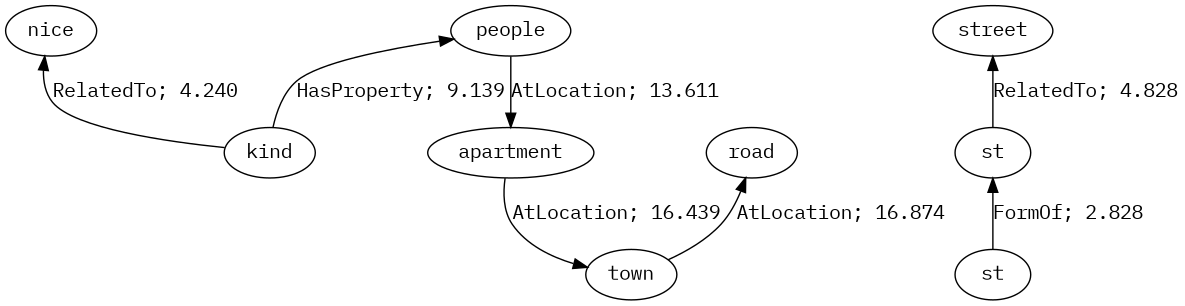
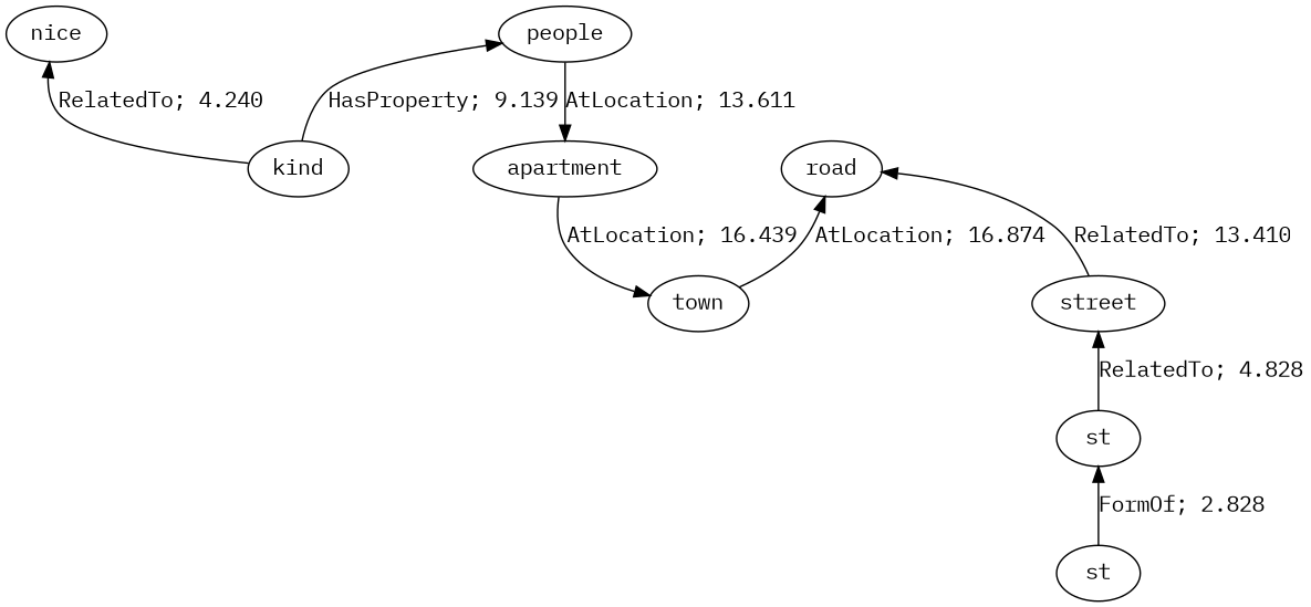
  digraph {
    fontname="IBM Plex Mono"
    node [fontname="IBM Plex Mono"]
    edge [dir=back fontname="IBM Plex Mono"]
    n1 [label=nice]
    n2 [label=kind]
    n3 [label=people]
    n4 [label=apartment]
    n5 [label=town]
    n6 [label=road]
    n7 [label=street]
    n8 [label=st]
    n9 [label=st]
    n1 -> n2 [label="RelatedTo; 4.240" weight=4.240]
    n3 -> n2 [label="HasProperty; 9.139" weight=9.139]
    n3 -> n4 [dir=forward label="AtLocation; 13.611" weight=13.611]
    n4 -> n5 [dir=forward label="AtLocation; 16.439" weight=16.439]
    n6 -> n5 [label="AtLocation; 16.874" weight=16.874]
+   n6 -> n7 [label="RelatedTo; 13.410" weight=13.410]
    n7 -> n8 [label="RelatedTo; 4.828" weight=4.828]
    n8 -> n9 [label="FormOf; 2.828" weight=2.828]
  }
